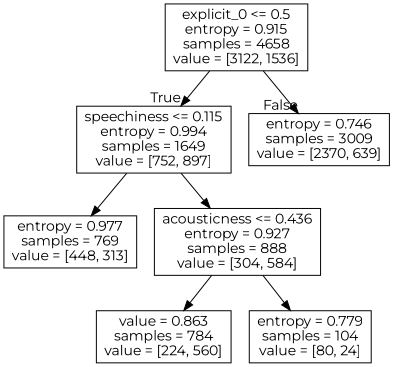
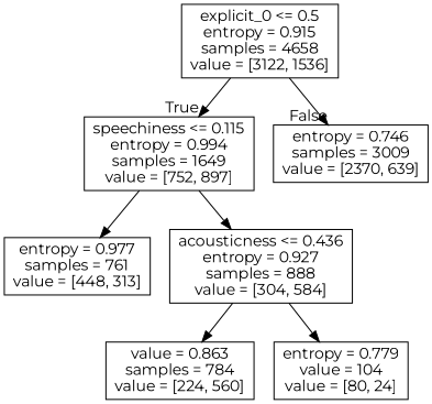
  digraph {
    fontname=Montserrat
    node [fontname=Montserrat shape=box]
    edge [fontname=Montserrat]
    n1 [label="explicit_0 <= 0.5\nentropy = 0.915\nsamples = 4658\nvalue = [3122, 1536]"]
    n2 [label="speechiness <= 0.115\nentropy = 0.994\nsamples = 1649\nvalue = [752, 897]"]
    n3 [label="entropy = 0.746\nsamples = 3009\nvalue = [2370, 639]"]
-   n4 [label="entropy = 0.977\nsamples = 769\nvalue = [448, 313]"]
+   n4 [label="entropy = 0.977\nsamples = 761\nvalue = [448, 313]"]
    n5 [label="acousticness <= 0.436\nentropy = 0.927\nsamples = 888\nvalue = [304, 584]"]
    n6 [label="value = 0.863\nsamples = 784\nvalue = [224, 560]"]
-   n7 [label="entropy = 0.779\nsamples = 104\nvalue = [80, 24]"]
+   n7 [label="entropy = 0.779\nvalue = 104\nvalue = [80, 24]"]
    n1 -> n2 [headlabel=True labelangle=45 labeldistance=2.5]
    n1 -> n3 [headlabel=False labelangle=-45 labeldistance=2.5]
    n2 -> n4
    n2 -> n5
    n5 -> n6
    n5 -> n7
  }
